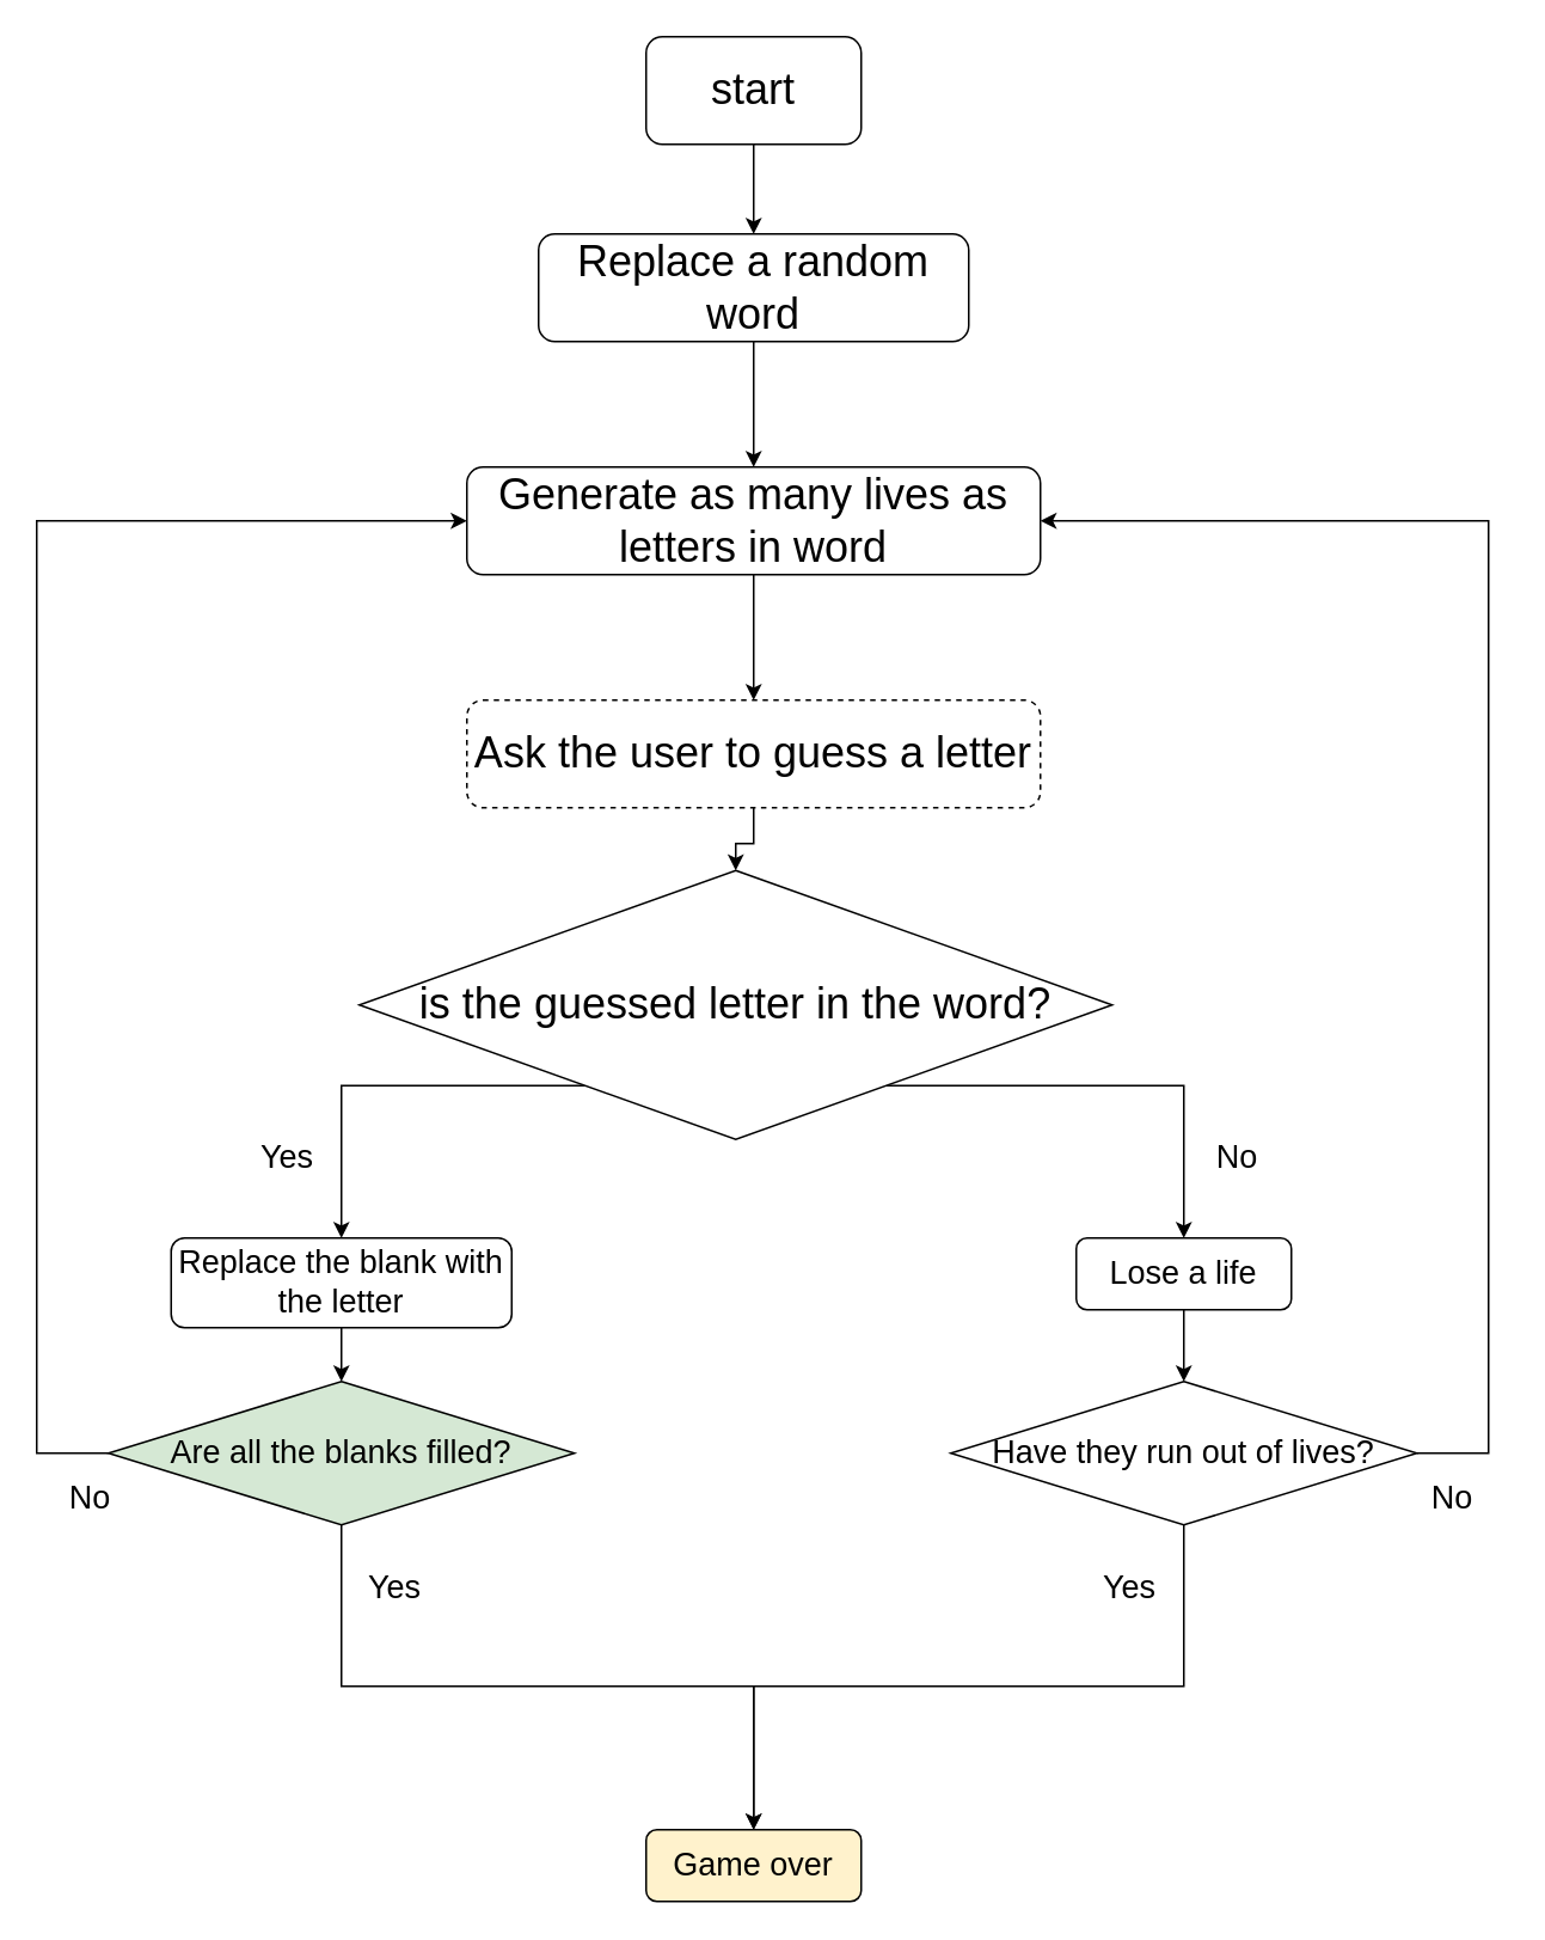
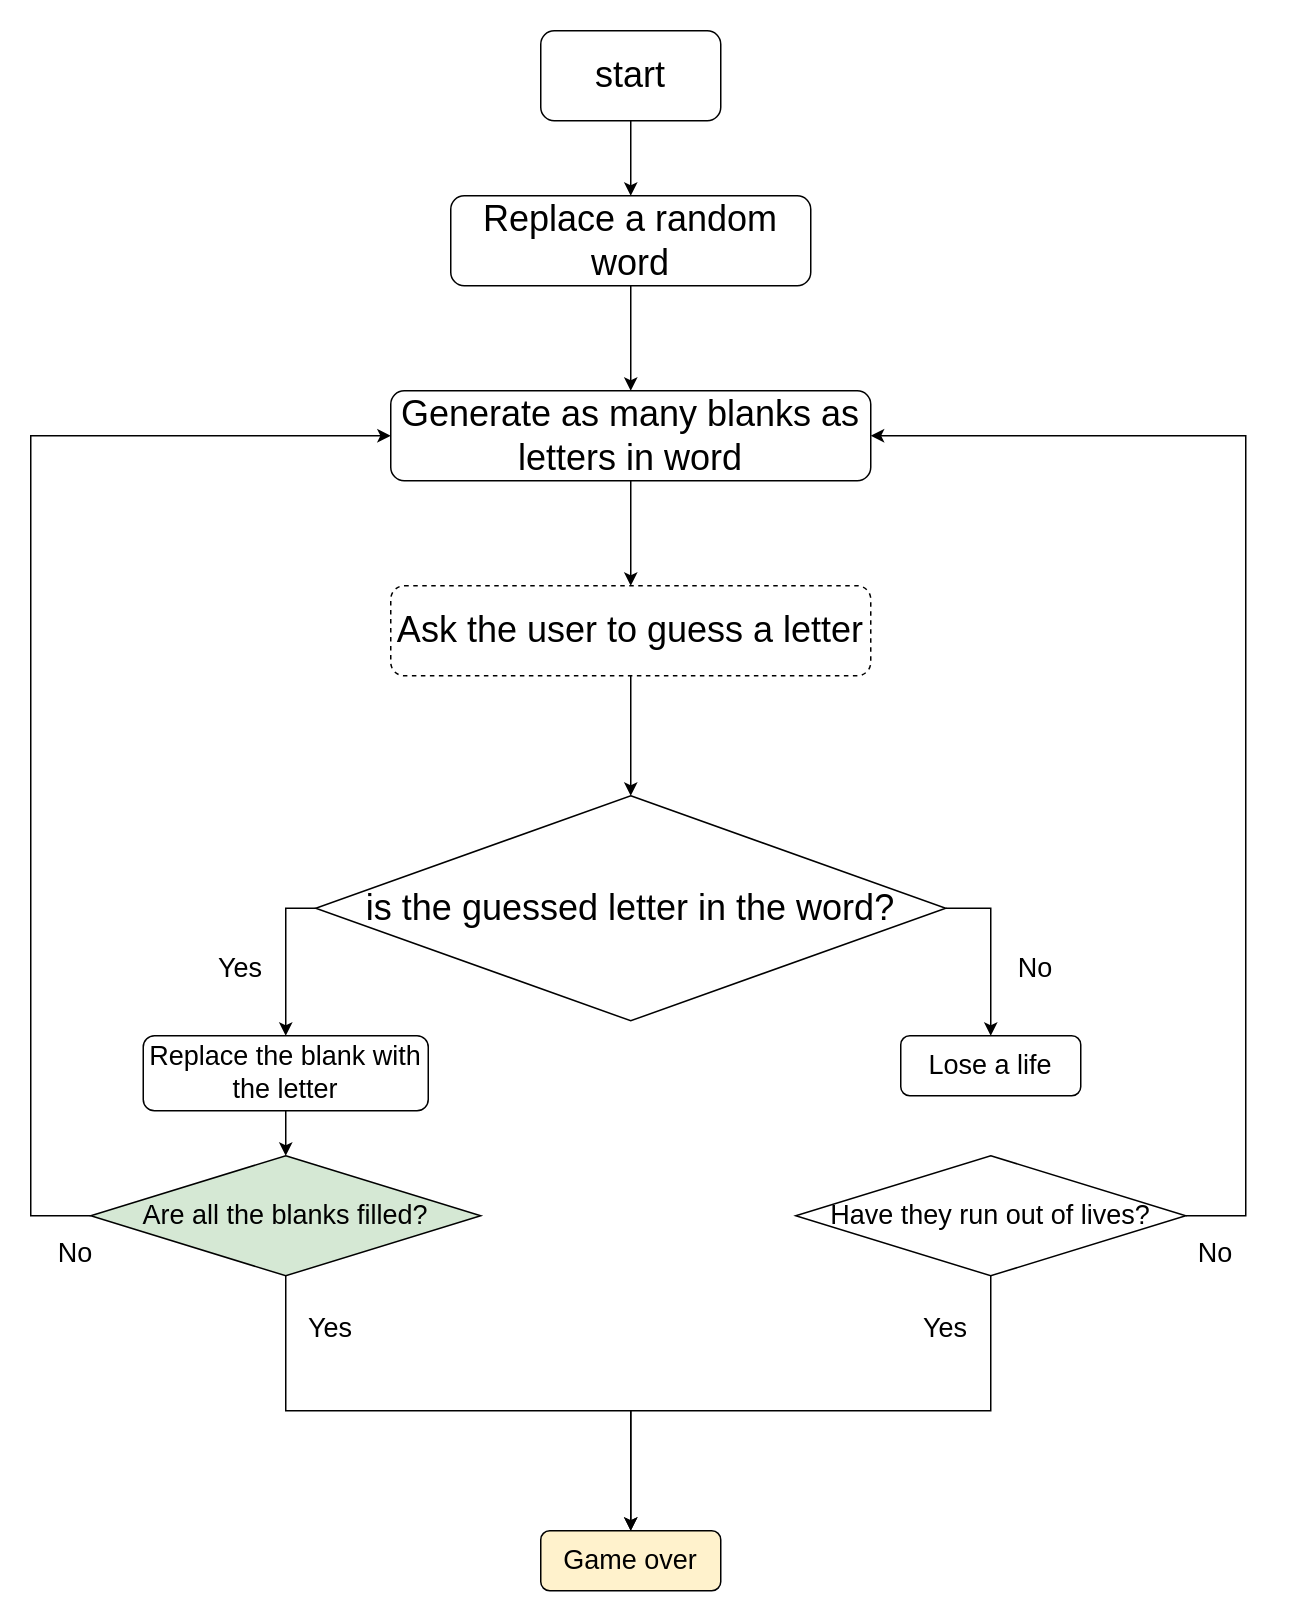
  <mxCell id="0" />
  <mxCell id="1" parent="0" />
  <mxCell id="2" style="edgeStyle=orthogonalEdgeStyle;rounded=0;orthogonalLoop=1;jettySize=auto;html=1;exitX=0.25;exitY=1;exitDx=0;exitDy=0;" edge="1" parent="1" source="3"><mxGeometry relative="1" as="geometry"><mxPoint x="390" y="80" as="targetPoint" /></mxGeometry></mxCell>
  <mxCell id="3" value="&lt;font style=&quot;font-size: 24px;&quot;&gt;start&lt;/font&gt;" style="rounded=1;whiteSpace=wrap;html=1;" vertex="1" parent="1"><mxGeometry x="360" y="20" width="120" height="60" as="geometry" /></mxCell>
  <mxCell id="4" value="" style="endArrow=classic;html=1;rounded=0;" edge="1" parent="1" target="6"><mxGeometry width="50" height="50" relative="1" as="geometry"><mxPoint x="420" y="80" as="sourcePoint" /><mxPoint x="420" y="160" as="targetPoint" /></mxGeometry></mxCell>
  <mxCell id="5" style="edgeStyle=orthogonalEdgeStyle;rounded=0;orthogonalLoop=1;jettySize=auto;html=1;" edge="1" parent="1" source="6"><mxGeometry relative="1" as="geometry"><mxPoint x="420" y="260" as="targetPoint" /></mxGeometry></mxCell>
  <mxCell id="6" value="&lt;font style=&quot;font-size: 24px;&quot;&gt;Replace a random word&lt;/font&gt;" style="rounded=1;whiteSpace=wrap;html=1;" vertex="1" parent="1"><mxGeometry x="300" y="130" width="240" height="60" as="geometry" /></mxCell>
  <mxCell id="7" style="edgeStyle=orthogonalEdgeStyle;rounded=0;orthogonalLoop=1;jettySize=auto;html=1;" edge="1" parent="1" source="8" target="10"><mxGeometry relative="1" as="geometry"><mxPoint x="420" y="420" as="targetPoint" /></mxGeometry></mxCell>
- <mxCell id="8" value="&lt;font style=&quot;font-size: 24px;&quot;&gt;Generate as many lives as letters in word&lt;/font&gt;" style="rounded=1;whiteSpace=wrap;html=1;" vertex="1" parent="1"><mxGeometry x="260" y="260" width="320" height="60" as="geometry" /></mxCell>
+ <mxCell id="8" value="&lt;font style=&quot;font-size: 24px;&quot;&gt;Generate as many blanks as letters in word&lt;/font&gt;" style="rounded=1;whiteSpace=wrap;html=1;" vertex="1" parent="1"><mxGeometry x="260" y="260" width="320" height="60" as="geometry" /></mxCell>
  <mxCell id="9" style="edgeStyle=orthogonalEdgeStyle;rounded=0;orthogonalLoop=1;jettySize=auto;html=1;" edge="1" parent="1" source="10" target="13"><mxGeometry relative="1" as="geometry"><mxPoint x="420" y="540" as="targetPoint" /></mxGeometry></mxCell>
  <mxCell id="10" value="&lt;font style=&quot;font-size: 24px;&quot;&gt;Ask the user to guess a letter&lt;/font&gt;" style="rounded=1;whiteSpace=wrap;html=1;dashed=1;" vertex="1" parent="1"><mxGeometry x="260" y="390" width="320" height="60" as="geometry" /></mxCell>
  <mxCell id="11" style="edgeStyle=orthogonalEdgeStyle;rounded=0;orthogonalLoop=1;jettySize=auto;html=1;" edge="1" parent="1" source="13"><mxGeometry relative="1" as="geometry"><mxPoint x="190" y="690" as="targetPoint" /><Array as="points"><mxPoint x="190" y="605" /></Array></mxGeometry></mxCell>
  <mxCell id="12" style="edgeStyle=orthogonalEdgeStyle;rounded=0;orthogonalLoop=1;jettySize=auto;html=1;" edge="1" parent="1" source="13"><mxGeometry relative="1" as="geometry"><mxPoint x="660" y="690" as="targetPoint" /><Array as="points"><mxPoint x="660" y="605" /></Array></mxGeometry></mxCell>
- <mxCell id="13" value="&lt;font style=&quot;font-size: 24px;&quot;&gt;is the guessed letter in the word?&lt;/font&gt;" style="rhombus;whiteSpace=wrap;html=1;" vertex="1" parent="1"><mxGeometry x="200" y="485" width="420" height="150" as="geometry" /></mxCell>
- <mxCell id="14" style="edgeStyle=orthogonalEdgeStyle;rounded=0;orthogonalLoop=1;jettySize=auto;html=1;" edge="1" parent="1" source="15" target="22"><mxGeometry relative="1" as="geometry"><mxPoint x="660" y="810" as="targetPoint" /></mxGeometry></mxCell>
+ <mxCell id="13" value="&lt;font style=&quot;font-size: 24px;&quot;&gt;is the guessed letter in the word?&lt;/font&gt;" style="rhombus;whiteSpace=wrap;html=1;" vertex="1" parent="1"><mxGeometry x="210" y="530" width="420" height="150" as="geometry" /></mxCell>
  <mxCell id="15" value="&lt;font style=&quot;font-size: 18px;&quot;&gt;Lose a life&lt;/font&gt;" style="rounded=1;whiteSpace=wrap;html=1;" vertex="1" parent="1"><mxGeometry x="600" y="690" width="120" height="40" as="geometry" /></mxCell>
  <mxCell id="16" style="edgeStyle=orthogonalEdgeStyle;rounded=0;orthogonalLoop=1;jettySize=auto;html=1;entryX=0.5;entryY=0;entryDx=0;entryDy=0;" edge="1" parent="1" source="17" target="26"><mxGeometry relative="1" as="geometry"><mxPoint x="195" y="780" as="targetPoint" /><Array as="points"><mxPoint x="190" y="750" /><mxPoint x="190" y="750" /></Array></mxGeometry></mxCell>
  <mxCell id="17" value="&lt;font style=&quot;font-size: 18px;&quot;&gt;Replace the blank with the letter&lt;/font&gt;" style="rounded=1;whiteSpace=wrap;html=1;" vertex="1" parent="1"><mxGeometry x="95" y="690" width="190" height="50" as="geometry" /></mxCell>
  <mxCell id="18" value="&lt;font style=&quot;font-size: 18px;&quot;&gt;Yes&lt;/font&gt;" style="text;html=1;align=center;verticalAlign=middle;whiteSpace=wrap;rounded=0;" vertex="1" parent="1"><mxGeometry x="130" y="630" width="60" height="30" as="geometry" /></mxCell>
  <mxCell id="19" value="&lt;font style=&quot;font-size: 18px;&quot;&gt;No&lt;/font&gt;" style="text;html=1;align=center;verticalAlign=middle;whiteSpace=wrap;rounded=0;" vertex="1" parent="1"><mxGeometry x="660" y="630" width="60" height="30" as="geometry" /></mxCell>
  <mxCell id="20" style="edgeStyle=orthogonalEdgeStyle;rounded=0;orthogonalLoop=1;jettySize=auto;html=1;entryX=1;entryY=0.5;entryDx=0;entryDy=0;" edge="1" parent="1" source="22" target="8"><mxGeometry relative="1" as="geometry"><Array as="points"><mxPoint x="830" y="810" /><mxPoint x="830" y="290" /></Array></mxGeometry></mxCell>
  <mxCell id="21" style="edgeStyle=orthogonalEdgeStyle;rounded=0;orthogonalLoop=1;jettySize=auto;html=1;" edge="1" parent="1" source="22"><mxGeometry relative="1" as="geometry"><mxPoint x="420" y="1020" as="targetPoint" /><Array as="points"><mxPoint x="660" y="940" /><mxPoint x="420" y="940" /></Array></mxGeometry></mxCell>
  <mxCell id="22" value="&lt;font style=&quot;font-size: 18px;&quot;&gt;Have they run out of lives?&lt;/font&gt;" style="rhombus;whiteSpace=wrap;html=1;" vertex="1" parent="1"><mxGeometry x="530" y="770" width="260" height="80" as="geometry" /></mxCell>
  <mxCell id="23" value="&lt;font style=&quot;font-size: 18px;&quot;&gt;No&lt;/font&gt;" style="text;html=1;align=center;verticalAlign=middle;whiteSpace=wrap;rounded=0;" vertex="1" parent="1"><mxGeometry x="780" y="820" width="60" height="30" as="geometry" /></mxCell>
  <mxCell id="24" style="edgeStyle=orthogonalEdgeStyle;rounded=0;orthogonalLoop=1;jettySize=auto;html=1;entryX=0;entryY=0.5;entryDx=0;entryDy=0;" edge="1" parent="1" source="26" target="8"><mxGeometry relative="1" as="geometry"><mxPoint x="20" y="300" as="targetPoint" /><Array as="points"><mxPoint x="20" y="810" /><mxPoint x="20" y="290" /></Array></mxGeometry></mxCell>
  <mxCell id="25" style="edgeStyle=orthogonalEdgeStyle;rounded=0;orthogonalLoop=1;jettySize=auto;html=1;" edge="1" parent="1" source="26"><mxGeometry relative="1" as="geometry"><mxPoint x="420" y="1020" as="targetPoint" /><Array as="points"><mxPoint x="190" y="940" /><mxPoint x="420" y="940" /></Array></mxGeometry></mxCell>
  <mxCell id="26" value="&lt;font style=&quot;font-size: 18px;&quot;&gt;Are all the blanks filled?&lt;/font&gt;" style="rhombus;whiteSpace=wrap;html=1;fillColor=#d5e8d4;" vertex="1" parent="1"><mxGeometry x="60" y="770" width="260" height="80" as="geometry" /></mxCell>
  <mxCell id="27" value="&lt;font style=&quot;font-size: 18px;&quot;&gt;No&lt;/font&gt;" style="text;html=1;align=center;verticalAlign=middle;whiteSpace=wrap;rounded=0;" vertex="1" parent="1"><mxGeometry x="20" y="820" width="60" height="30" as="geometry" /></mxCell>
  <mxCell id="28" value="&lt;font style=&quot;font-size: 18px;&quot;&gt;Yes&lt;/font&gt;" style="text;html=1;align=center;verticalAlign=middle;whiteSpace=wrap;rounded=0;" vertex="1" parent="1"><mxGeometry x="190" y="870" width="60" height="30" as="geometry" /></mxCell>
  <mxCell id="29" value="&lt;font style=&quot;font-size: 18px;&quot;&gt;Yes&lt;/font&gt;" style="text;html=1;align=center;verticalAlign=middle;whiteSpace=wrap;rounded=0;" vertex="1" parent="1"><mxGeometry x="600" y="870" width="60" height="30" as="geometry" /></mxCell>
  <mxCell id="30" value="&lt;span style=&quot;font-size: 18px;&quot;&gt;Game over&lt;/span&gt;" style="rounded=1;whiteSpace=wrap;html=1;fillColor=#fff2cc;" vertex="1" parent="1"><mxGeometry x="360" y="1020" width="120" height="40" as="geometry" /></mxCell>
